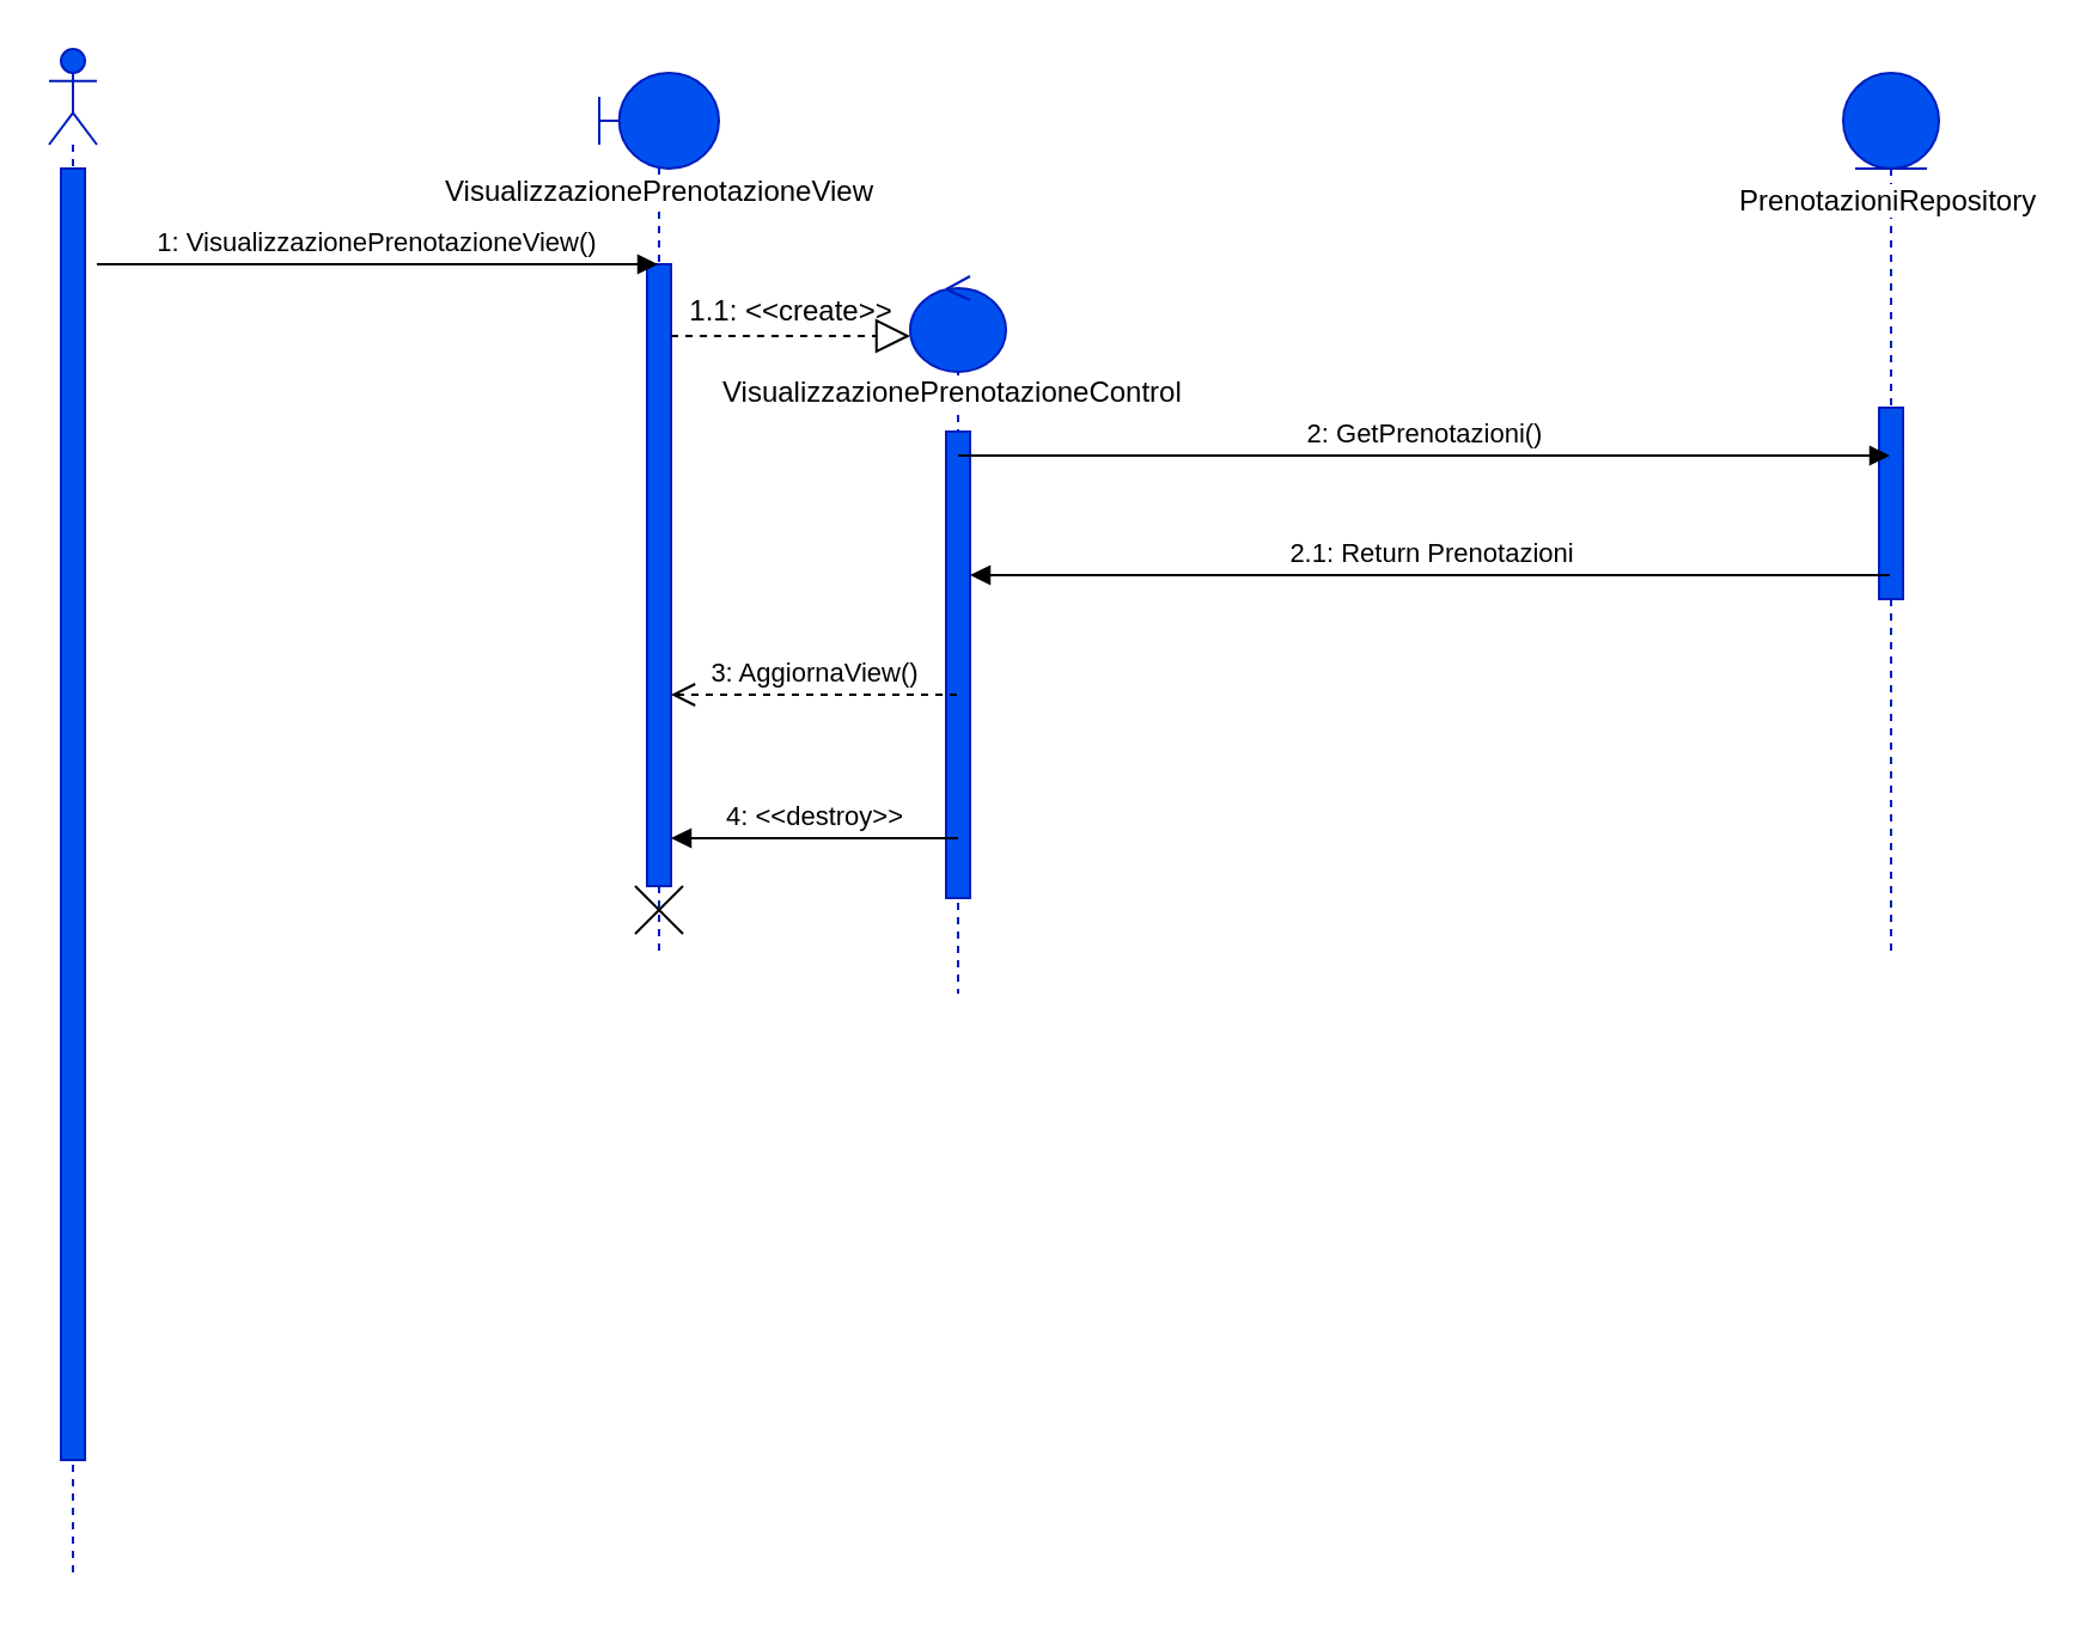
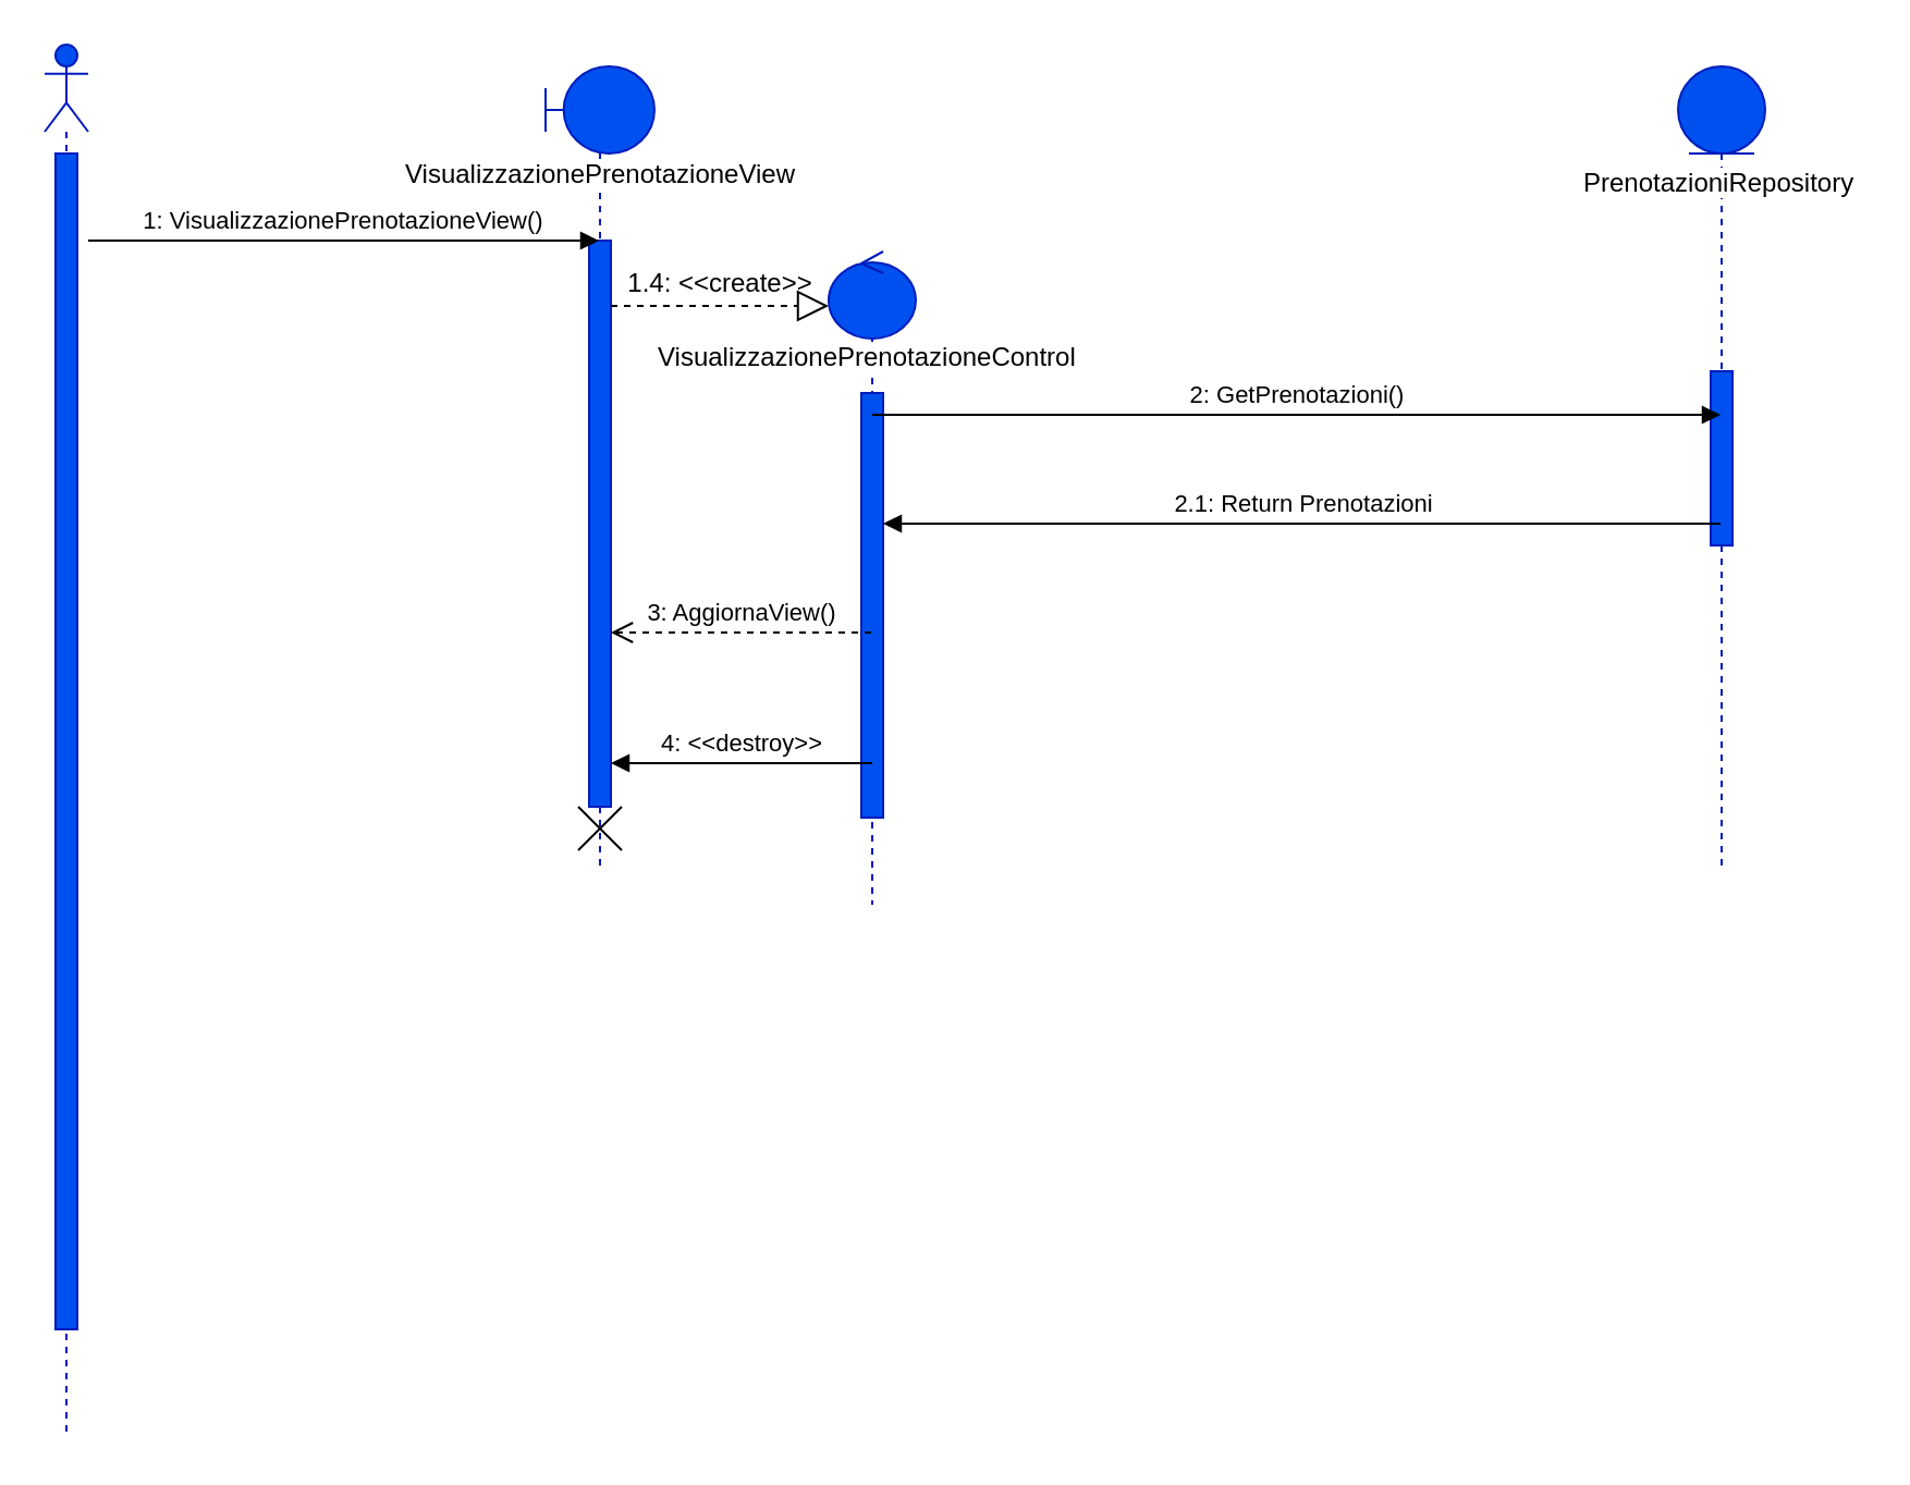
  <mxCell id="0" />
  <mxCell id="1" parent="0" />
  <mxCell id="2" value="" style="shape=umlLifeline;participant=umlActor;perimeter=lifelinePerimeter;whiteSpace=wrap;html=1;container=1;collapsible=0;recursiveResize=0;verticalAlign=top;spacingTop=36;outlineConnect=0;fillColor=#0050ef;strokeColor=#001DBC;fontColor=#ffffff;" vertex="1" parent="1"><mxGeometry x="20" y="20" width="20" height="640" as="geometry" /></mxCell>
  <mxCell id="3" value="" style="html=1;points=[];perimeter=orthogonalPerimeter;fillColor=#0050ef;strokeColor=#001DBC;fontColor=#ffffff;" vertex="1" parent="2"><mxGeometry x="5" y="50" width="10" height="540" as="geometry" /></mxCell>
  <mxCell id="4" value="" style="shape=umlLifeline;participant=umlBoundary;perimeter=lifelinePerimeter;whiteSpace=wrap;html=1;container=1;collapsible=0;recursiveResize=0;verticalAlign=top;spacingTop=36;outlineConnect=0;fillColor=#0050ef;strokeColor=#001DBC;fontColor=#ffffff;" vertex="1" parent="1"><mxGeometry x="250" y="30" width="50" height="370" as="geometry" /></mxCell>
  <mxCell id="5" value="" style="html=1;points=[];perimeter=orthogonalPerimeter;fillColor=#0050ef;strokeColor=#001DBC;fontColor=#ffffff;" vertex="1" parent="4"><mxGeometry x="20" y="80" width="10" height="260" as="geometry" /></mxCell>
  <mxCell id="6" value="" style="shape=umlDestroy;" vertex="1" parent="4"><mxGeometry x="15" y="340" width="20" height="20" as="geometry" /></mxCell>
  <mxCell id="7" value="1: VisualizzazionePrenotazioneView()" style="html=1;verticalAlign=bottom;endArrow=block;" edge="1" parent="1" target="4"><mxGeometry width="80" relative="1" as="geometry"><mxPoint x="40" y="110" as="sourcePoint" /><mxPoint x="240" y="110" as="targetPoint" /></mxGeometry></mxCell>
  <mxCell id="8" value="&lt;span style=&quot;background-color: rgb(255 , 255 , 255)&quot;&gt;VisualizzazionePrenotazioneView&lt;/span&gt;" style="text;html=1;align=center;verticalAlign=middle;resizable=0;points=[];autosize=1;" vertex="1" parent="1"><mxGeometry x="180" y="70" width="190" height="20" as="geometry" /></mxCell>
  <mxCell id="9" value="" style="endArrow=block;dashed=1;endFill=0;endSize=12;html=1;" edge="1" parent="1"><mxGeometry width="160" relative="1" as="geometry"><mxPoint x="280" y="140" as="sourcePoint" /><mxPoint x="380" y="140" as="targetPoint" /></mxGeometry></mxCell>
  <mxCell id="10" value="" style="shape=umlLifeline;participant=umlControl;perimeter=lifelinePerimeter;whiteSpace=wrap;html=1;container=1;collapsible=0;recursiveResize=0;verticalAlign=top;spacingTop=36;outlineConnect=0;fillColor=#0050ef;strokeColor=#001DBC;fontColor=#ffffff;" vertex="1" parent="1"><mxGeometry x="380" y="115" width="40" height="300" as="geometry" /></mxCell>
  <mxCell id="11" value="" style="html=1;points=[];perimeter=orthogonalPerimeter;fillColor=#0050ef;strokeColor=#001DBC;fontColor=#ffffff;" vertex="1" parent="10"><mxGeometry x="15" y="65" width="10" height="195" as="geometry" /></mxCell>
  <mxCell id="12" value="&lt;span style=&quot;color: rgb(0 , 0 , 0) ; font-family: &amp;#34;helvetica&amp;#34; ; font-size: 12px ; font-style: normal ; font-weight: 400 ; letter-spacing: normal ; text-align: center ; text-indent: 0px ; text-transform: none ; word-spacing: 0px ; background-color: rgb(255 , 255 , 255) ; display: inline ; float: none&quot;&gt;VisualizzazionePrenotazioneControl&lt;/span&gt;" style="text;whiteSpace=wrap;html=1;" vertex="1" parent="1"><mxGeometry x="300" y="150" width="200" height="30" as="geometry" /></mxCell>
  <mxCell id="13" value="" style="shape=umlLifeline;participant=umlEntity;perimeter=lifelinePerimeter;whiteSpace=wrap;html=1;container=1;collapsible=0;recursiveResize=0;verticalAlign=top;spacingTop=36;outlineConnect=0;fillColor=#0050ef;strokeColor=#001DBC;fontColor=#ffffff;" vertex="1" parent="1"><mxGeometry x="770" y="30" width="40" height="370" as="geometry" /></mxCell>
  <mxCell id="14" value="" style="html=1;points=[];perimeter=orthogonalPerimeter;fillColor=#0050ef;strokeColor=#001DBC;fontColor=#ffffff;" vertex="1" parent="13"><mxGeometry x="15" y="140" width="10" height="80" as="geometry" /></mxCell>
  <mxCell id="15" value="&lt;div style=&quot;text-align: center&quot;&gt;&lt;font face=&quot;helvetica&quot;&gt;&lt;span style=&quot;background-color: rgb(255 , 255 , 255)&quot;&gt;PrenotazioniRepository&lt;/span&gt;&lt;/font&gt;&lt;/div&gt;" style="text;whiteSpace=wrap;html=1;" vertex="1" parent="1"><mxGeometry x="725" y="70" width="130" height="30" as="geometry" /></mxCell>
  <mxCell id="16" value="2: GetPrenotazioni()" style="html=1;verticalAlign=bottom;endArrow=block;" edge="1" parent="1" target="13"><mxGeometry width="80" relative="1" as="geometry"><mxPoint x="400" y="190" as="sourcePoint" /><mxPoint x="480" y="190" as="targetPoint" /></mxGeometry></mxCell>
- <mxCell id="17" value="1.1: &amp;lt;&amp;lt;create&amp;gt;&amp;gt;" style="text;html=1;align=center;verticalAlign=middle;resizable=0;points=[];autosize=1;" vertex="1" parent="1"><mxGeometry x="280" y="120" width="100" height="20" as="geometry" /></mxCell>
+ <mxCell id="17" value="1.4: &amp;lt;&amp;lt;create&amp;gt;&amp;gt;" style="text;html=1;align=center;verticalAlign=middle;resizable=0;points=[];autosize=1;" vertex="1" parent="1"><mxGeometry x="280" y="120" width="100" height="20" as="geometry" /></mxCell>
  <mxCell id="18" value="2.1: Return Prenotazioni" style="html=1;verticalAlign=bottom;endArrow=block;" edge="1" parent="1" source="13" target="11"><mxGeometry width="80" relative="1" as="geometry"><mxPoint x="750" y="240" as="sourcePoint" /><mxPoint x="430" y="230" as="targetPoint" /><Array as="points"><mxPoint x="440" y="240" /></Array></mxGeometry></mxCell>
  <mxCell id="19" value="3: AggiornaView()" style="html=1;verticalAlign=bottom;endArrow=open;dashed=1;endSize=8;" edge="1" parent="1" source="10"><mxGeometry relative="1" as="geometry"><mxPoint x="360" y="290" as="sourcePoint" /><mxPoint x="280" y="290" as="targetPoint" /></mxGeometry></mxCell>
  <mxCell id="20" value="4: &amp;lt;&amp;lt;destroy&amp;gt;&amp;gt;" style="html=1;verticalAlign=bottom;endArrow=block;" edge="1" parent="1" target="5"><mxGeometry width="80" relative="1" as="geometry"><mxPoint x="400" y="350" as="sourcePoint" /><mxPoint x="290" y="350" as="targetPoint" /></mxGeometry></mxCell>
